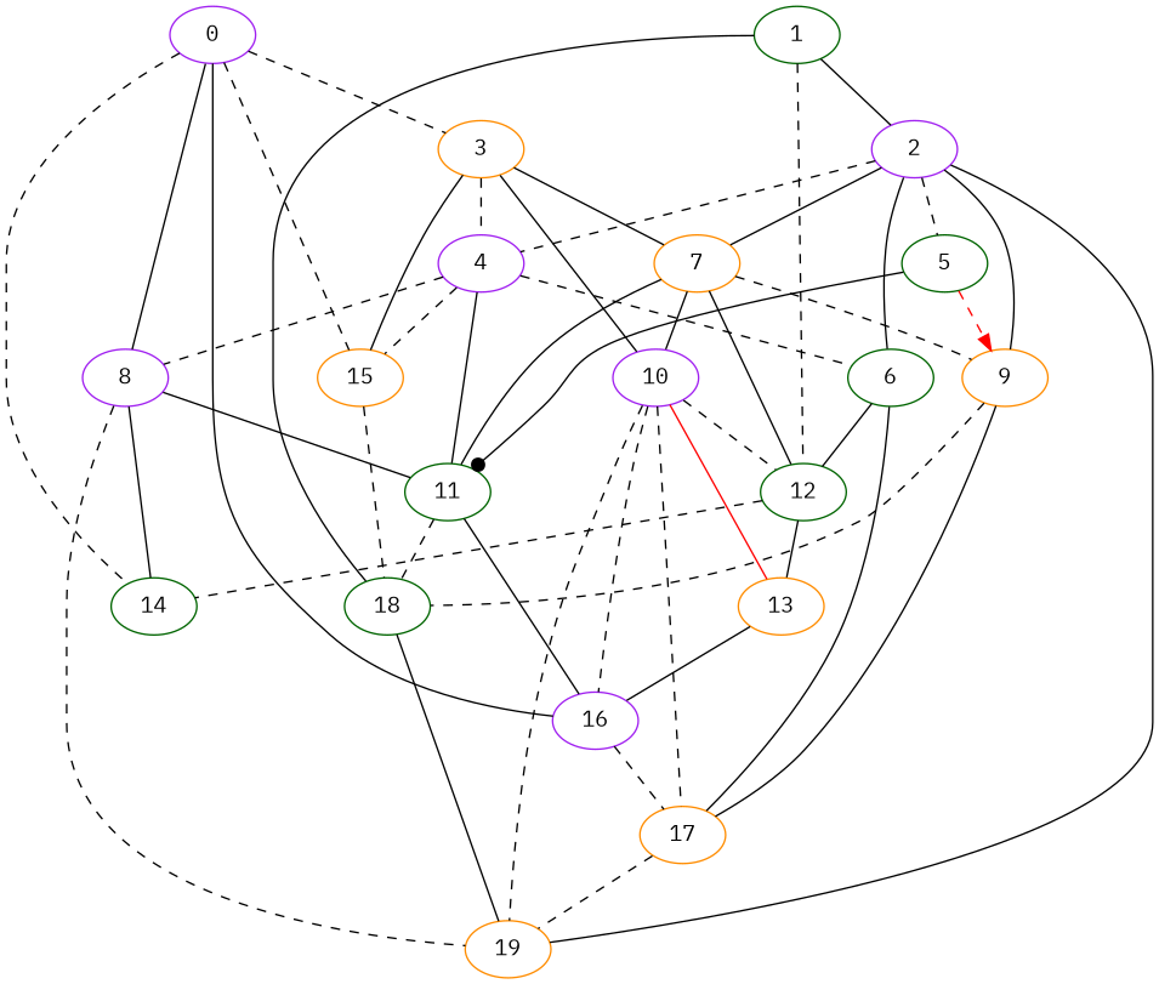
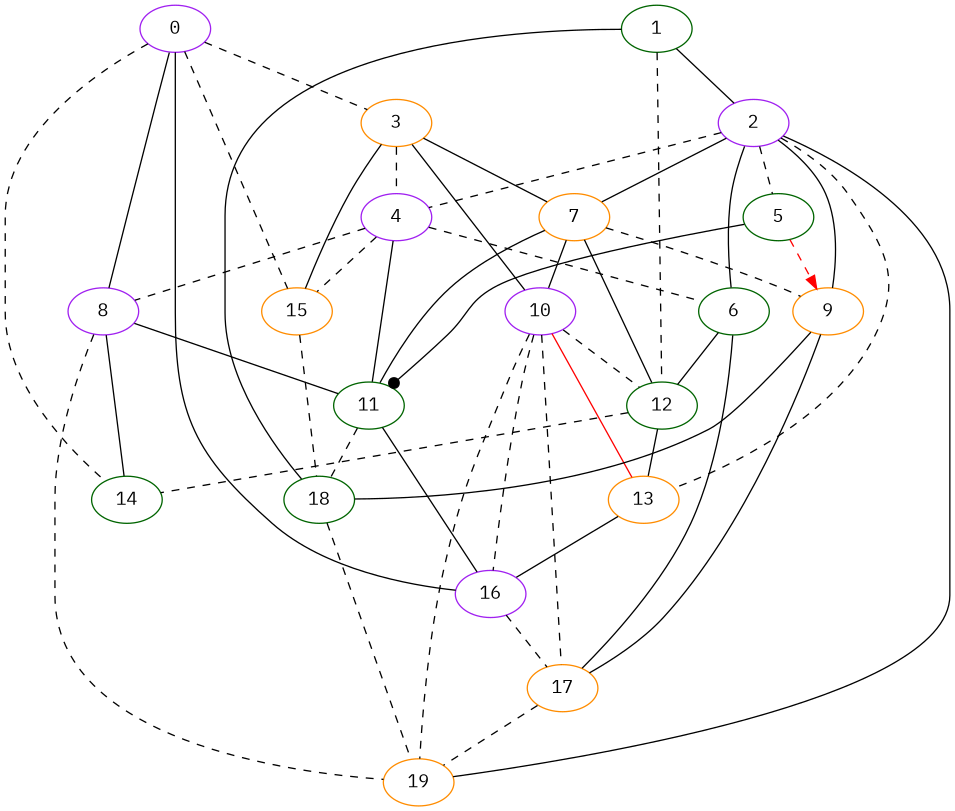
  digraph {
    fontname="IBM Plex Mono"
    node [color=darkorange fillcolor=gray fontname="IBM Plex Mono" style=shaded]
    edge [dir=none fontname="IBM Plex Mono" style=dashed]
    0 [color=purple]
    3
    8 [color=purple]
    14 [color=darkgreen]
    15
    16 [color=purple]
    4 [color=purple]
    7
    10 [color=purple]
    19
    11 [color=darkgreen]
    18 [color=darkgreen]
    17
    1 [color=darkgreen]
    2 [color=purple]
    12 [color=darkgreen]
    5 [color=darkgreen]
    6 [color=darkgreen]
    9
    13
    0 -> 3
    0 -> 8 [style=solid]
    0 -> 14
    0 -> 15
    0 -> 16 [style=solid]
    3 -> 15 [style=solid]
    3 -> 4
    3 -> 7 [style=solid]
    3 -> 10 [style=solid]
    8 -> 14 [style=solid]
    8 -> 19
    8 -> 11 [style=solid]
    15 -> 18
    16 -> 17
    4 -> 8
    4 -> 15
    4 -> 11 [style=solid]
    4 -> 6
    7 -> 10 [style=solid]
    7 -> 11 [style=solid]
    7 -> 12 [style=solid]
    7 -> 9
    10 -> 16
    10 -> 19
    10 -> 17
    10 -> 12
    10 -> 13 [color=red style=solid]
    11 -> 16 [style=solid]
    11 -> 18
-   18 -> 19 [style=solid]
+   18 -> 19
    17 -> 19
    1 -> 18 [style=solid]
    1 -> 2 [style=solid]
    1 -> 12
    2 -> 4
    2 -> 7 [style=solid]
    2 -> 19 [style=solid]
    2 -> 5
    2 -> 6 [style=solid]
    2 -> 9 [style=solid]
+   2 -> 13
    12 -> 14
    12 -> 13 [style=solid]
    5 -> 11 [arrowhead=dot color=black dir=forward style=solid]
    5 -> 9 [arrowhead=normal color=red dir=forward]
    6 -> 17 [style=solid]
    6 -> 12 [style=solid]
-   9 -> 18
+   9 -> 18 [style=solid]
    9 -> 17 [style=solid]
    13 -> 16 [style=solid]
  }
